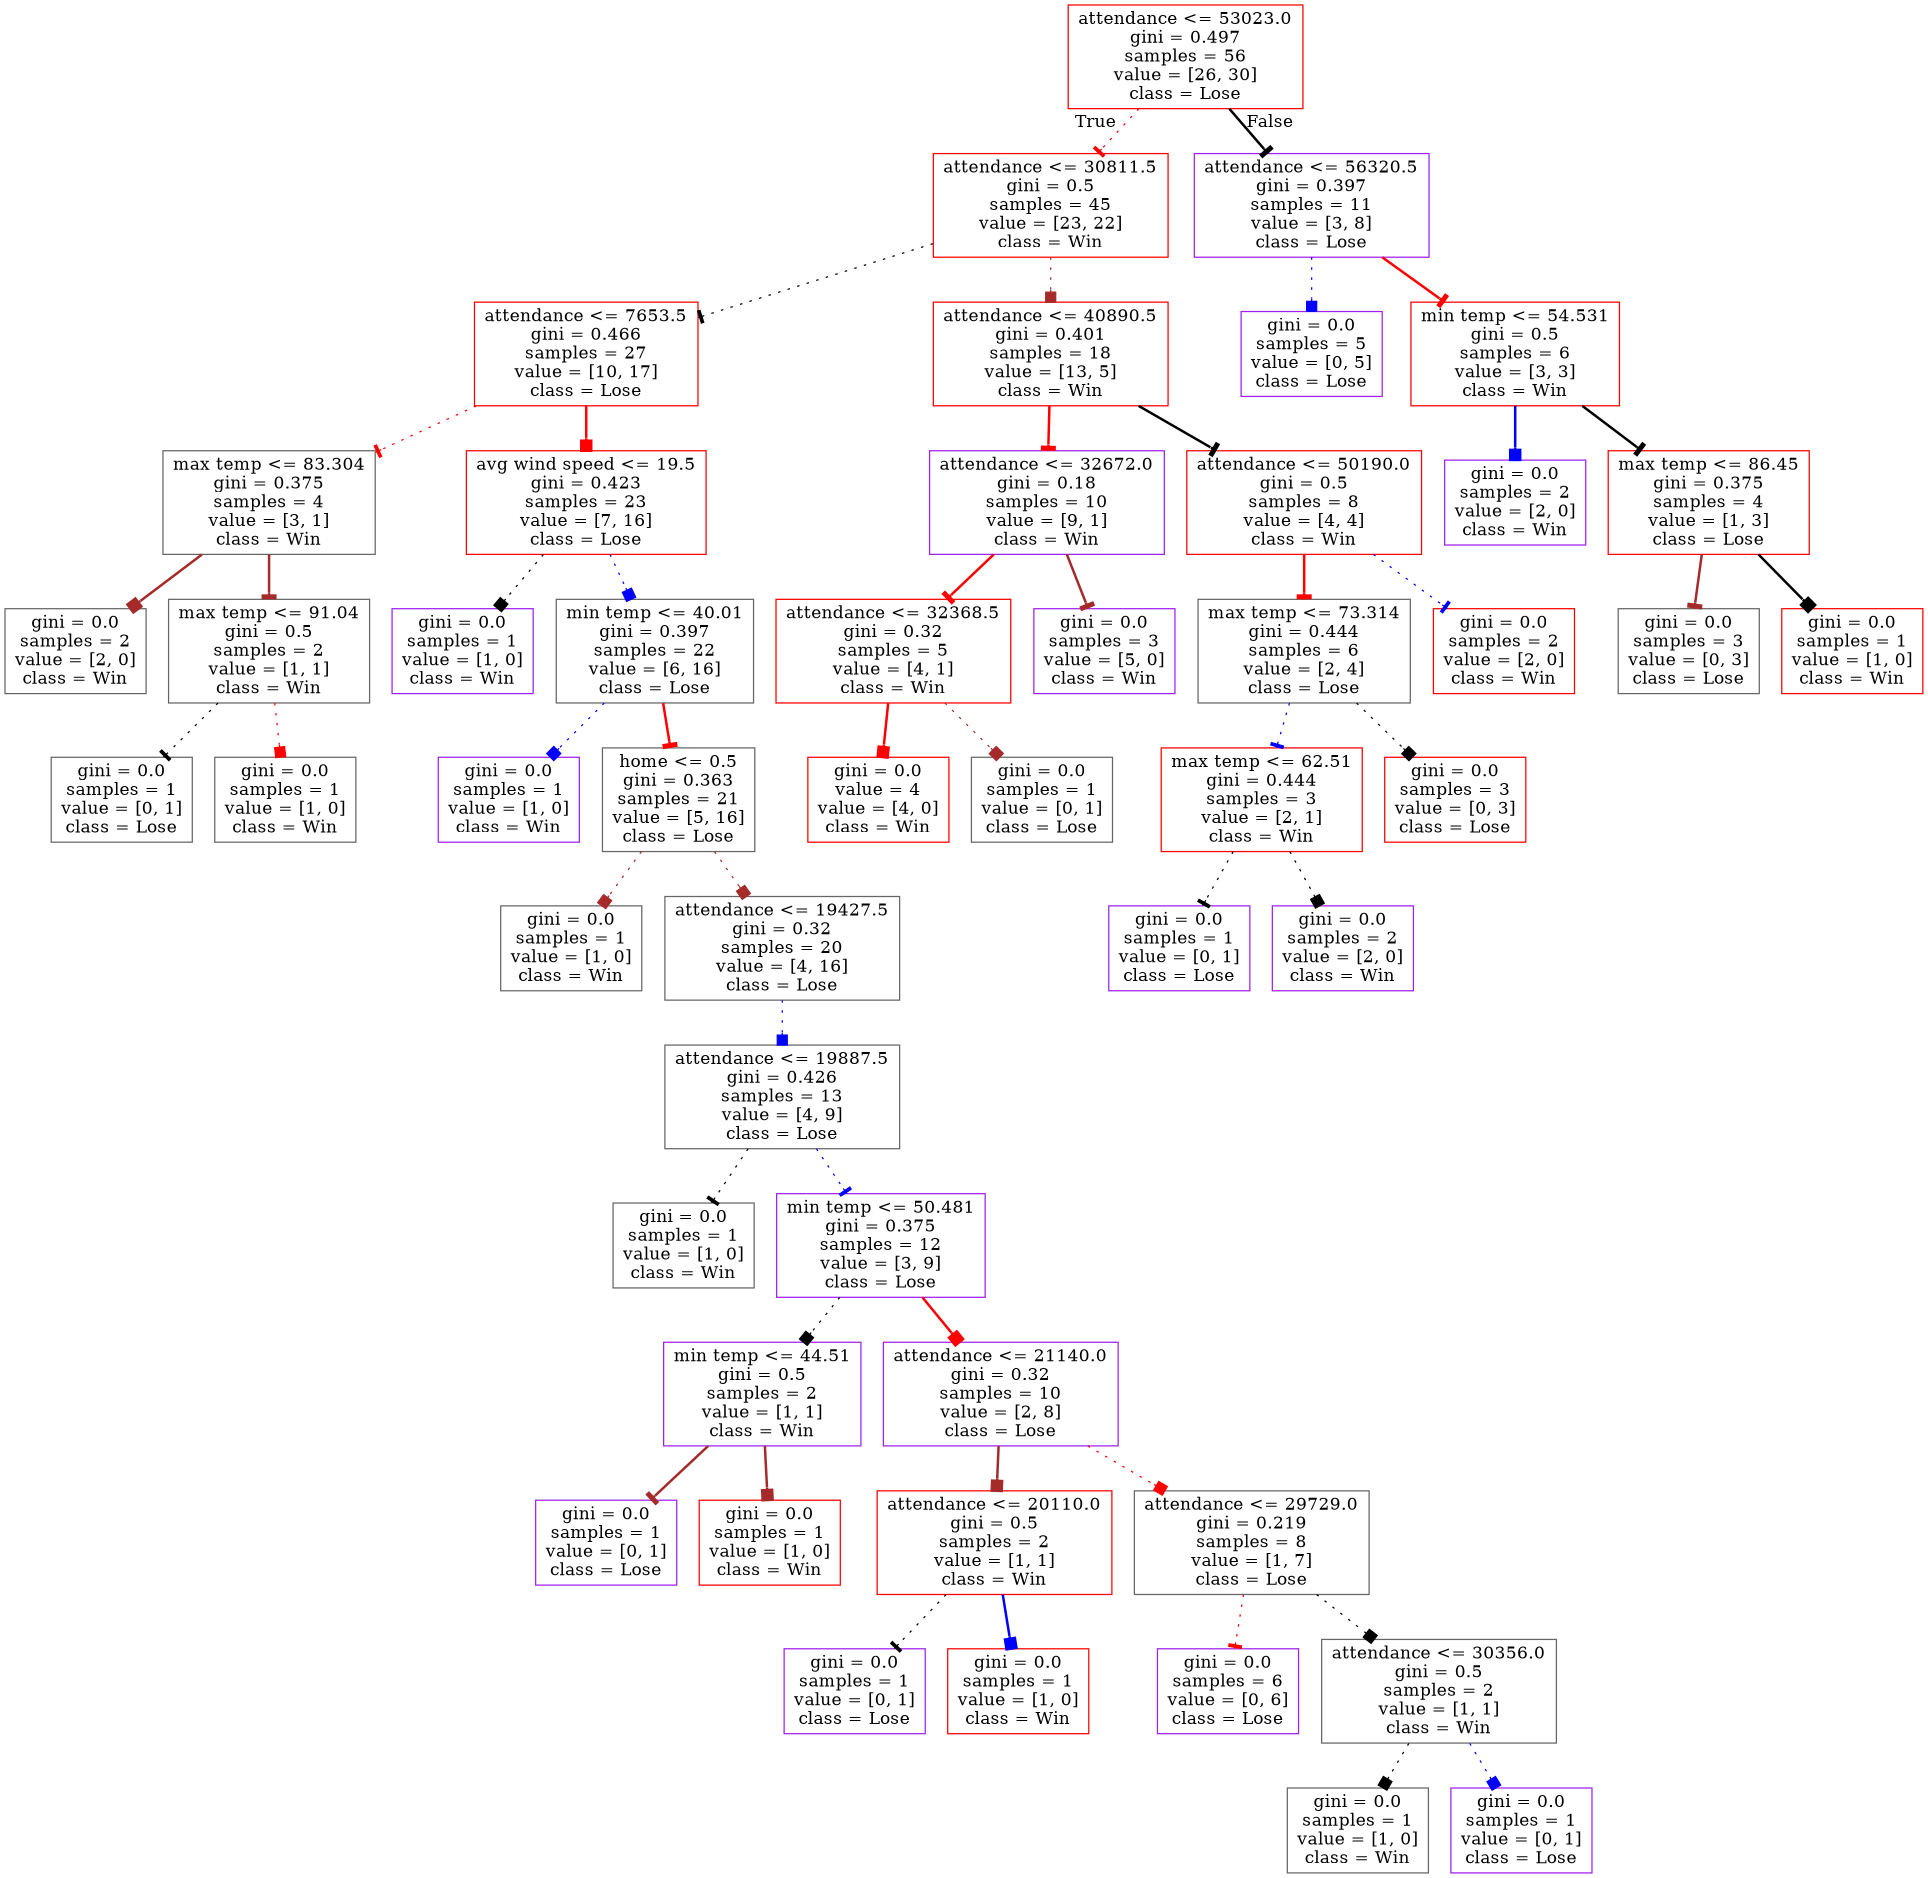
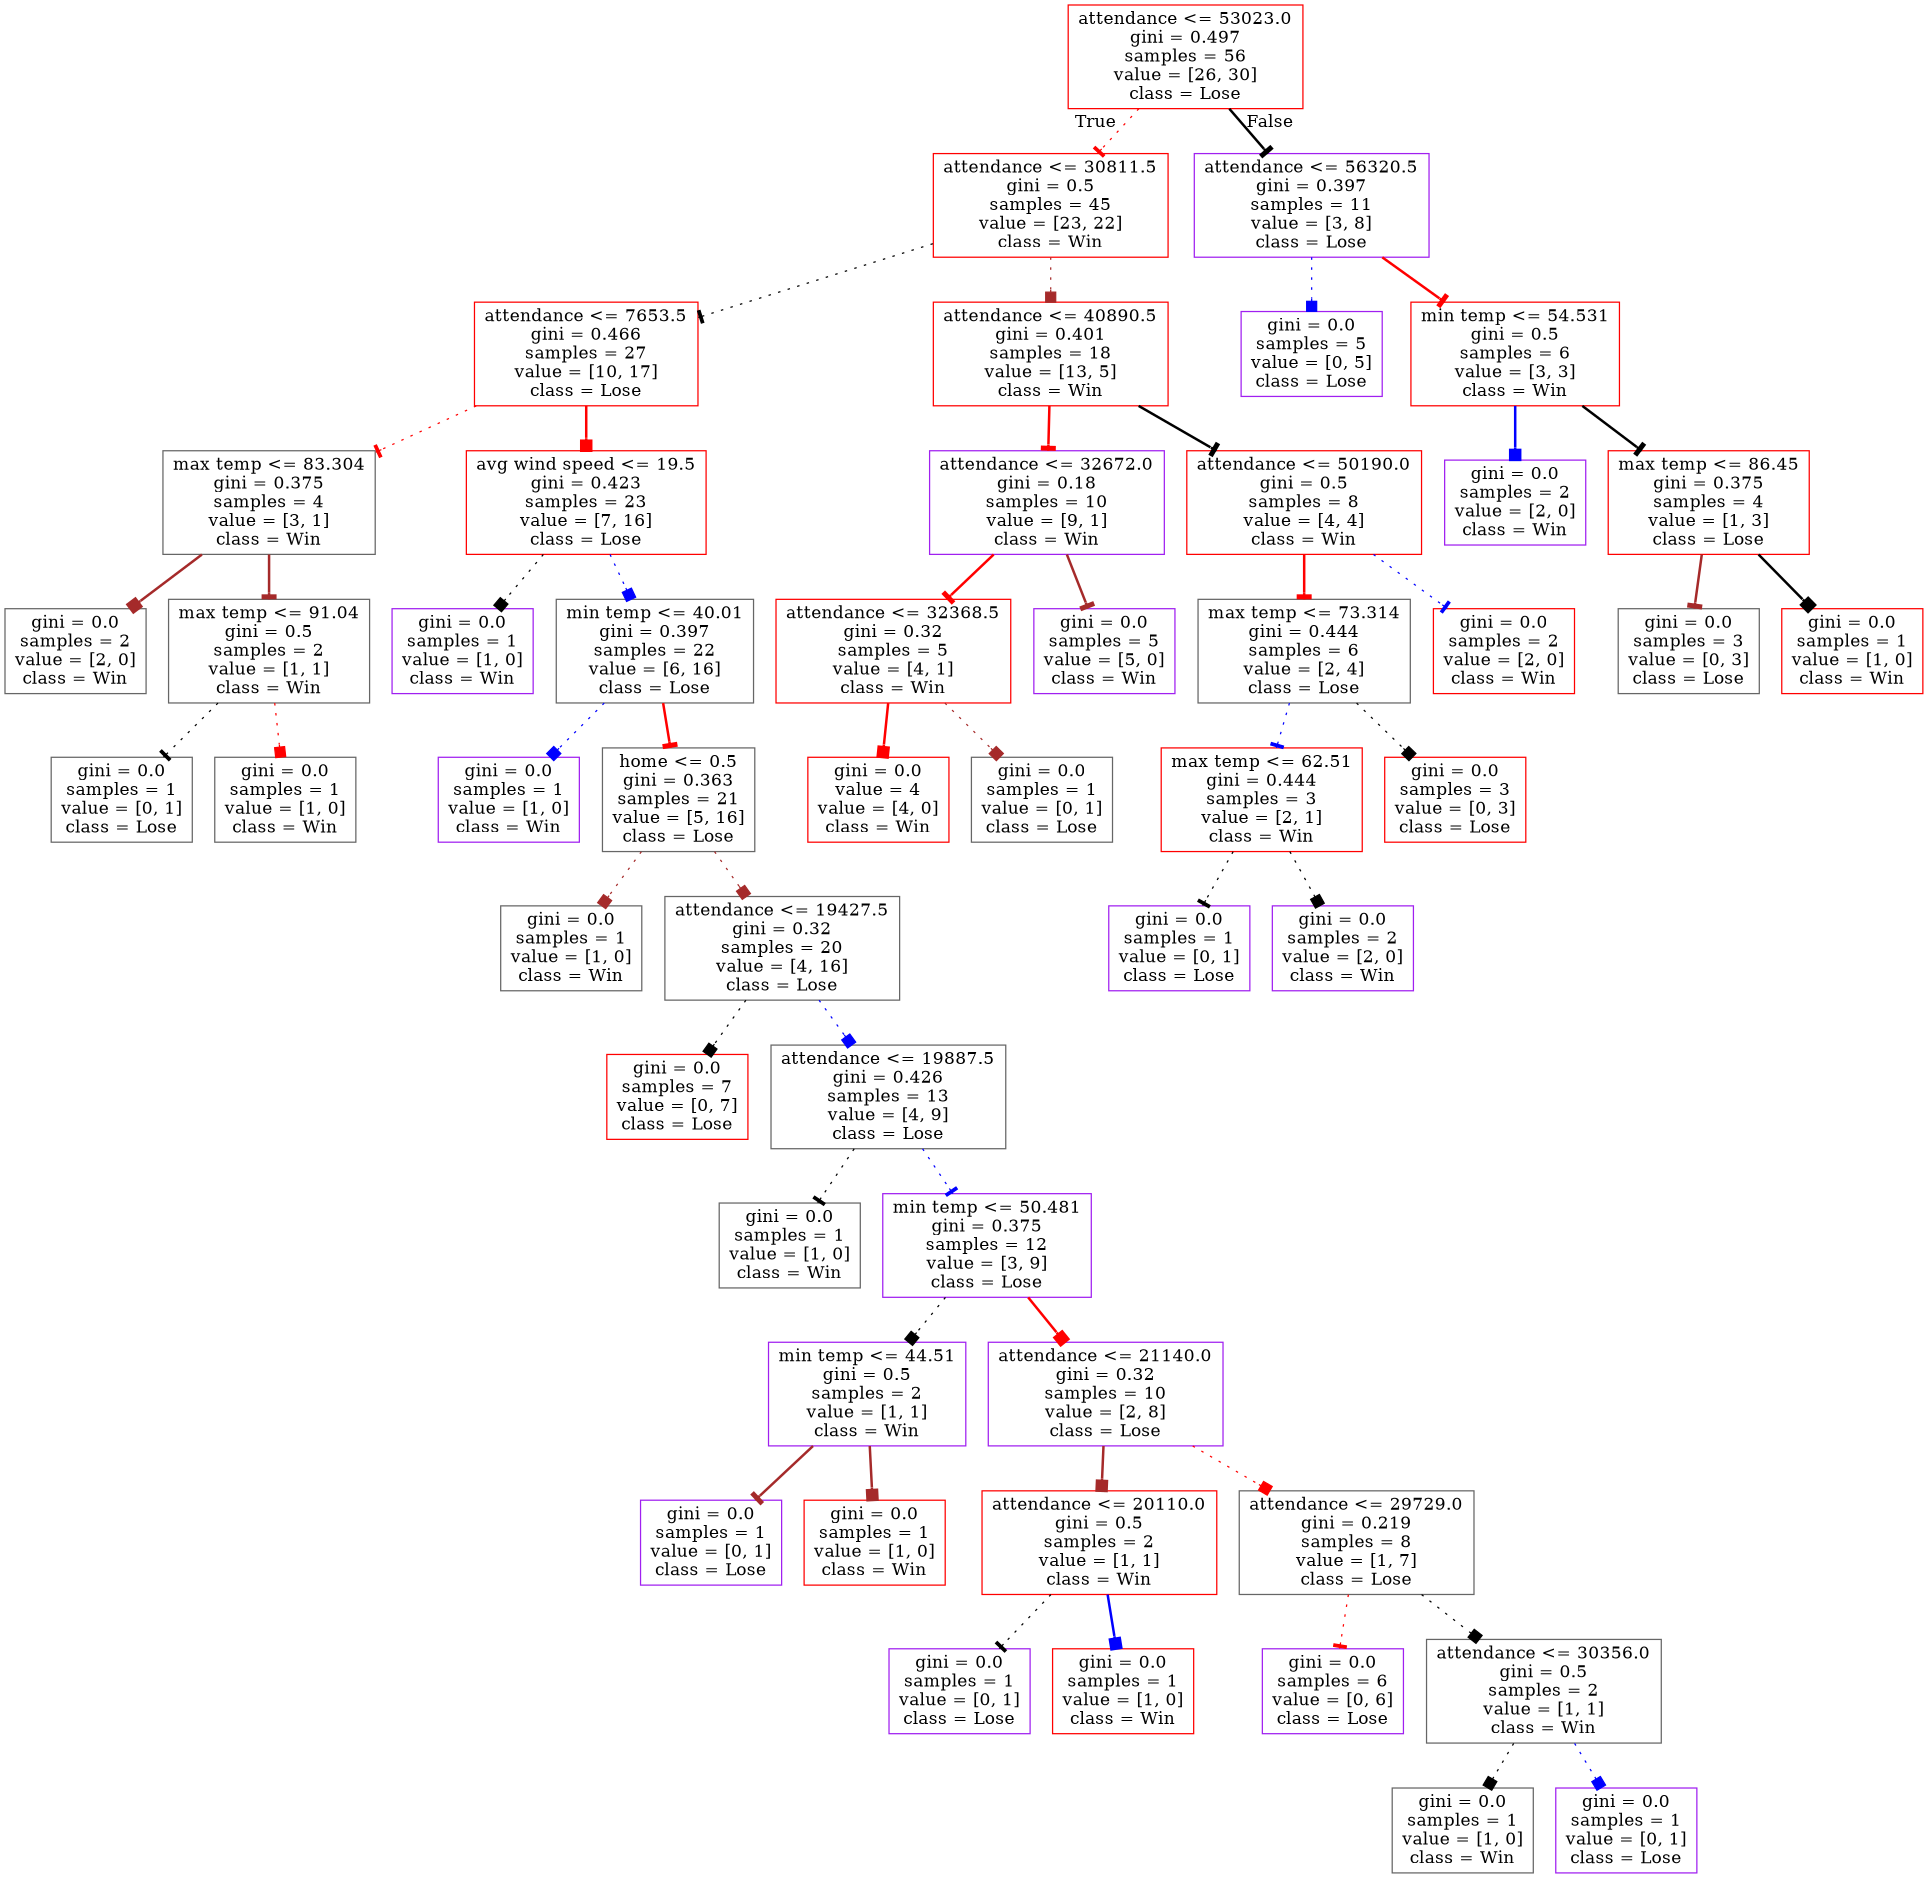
  digraph {
    node [color=red shape=box]
    edge [arrowhead=box color=black style=dotted]
    n1 [label="attendance <= 53023.0\ngini = 0.497\nsamples = 56\nvalue = [26, 30]\nclass = Lose"]
    n2 [label="attendance <= 30811.5\ngini = 0.5\nsamples = 45\nvalue = [23, 22]\nclass = Win"]
    n3 [color=purple label="attendance <= 56320.5\ngini = 0.397\nsamples = 11\nvalue = [3, 8]\nclass = Lose"]
    n4 [label="attendance <= 7653.5\ngini = 0.466\nsamples = 27\nvalue = [10, 17]\nclass = Lose"]
    n5 [label="attendance <= 40890.5\ngini = 0.401\nsamples = 18\nvalue = [13, 5]\nclass = Win"]
    n6 [color=purple label="gini = 0.0\nsamples = 5\nvalue = [0, 5]\nclass = Lose"]
    n7 [label="min temp <= 54.531\ngini = 0.5\nsamples = 6\nvalue = [3, 3]\nclass = Win"]
    n8 [color=gray40 label="max temp <= 83.304\ngini = 0.375\nsamples = 4\nvalue = [3, 1]\nclass = Win"]
    n9 [label="avg wind speed <= 19.5\ngini = 0.423\nsamples = 23\nvalue = [7, 16]\nclass = Lose"]
    n10 [color=purple label="attendance <= 32672.0\ngini = 0.18\nsamples = 10\nvalue = [9, 1]\nclass = Win"]
    n11 [label="attendance <= 50190.0\ngini = 0.5\nsamples = 8\nvalue = [4, 4]\nclass = Win"]
    n12 [color=gray40 label="gini = 0.0\nsamples = 2\nvalue = [2, 0]\nclass = Win"]
    n13 [color=gray40 label="max temp <= 91.04\ngini = 0.5\nsamples = 2\nvalue = [1, 1]\nclass = Win"]
    n14 [color=purple label="gini = 0.0\nsamples = 1\nvalue = [1, 0]\nclass = Win"]
    n15 [color=gray40 label="min temp <= 40.01\ngini = 0.397\nsamples = 22\nvalue = [6, 16]\nclass = Lose"]
    n16 [color=gray40 label="gini = 0.0\nsamples = 1\nvalue = [0, 1]\nclass = Lose"]
    n17 [color=gray40 label="gini = 0.0\nsamples = 1\nvalue = [1, 0]\nclass = Win"]
    n18 [color=purple label="gini = 0.0\nsamples = 1\nvalue = [1, 0]\nclass = Win"]
    n19 [color=gray40 label="home <= 0.5\ngini = 0.363\nsamples = 21\nvalue = [5, 16]\nclass = Lose"]
    n20 [color=gray40 label="gini = 0.0\nsamples = 1\nvalue = [1, 0]\nclass = Win"]
    n21 [color=gray40 label="attendance <= 19427.5\ngini = 0.32\nsamples = 20\nvalue = [4, 16]\nclass = Lose"]
+   n22 [label="gini = 0.0\nsamples = 7\nvalue = [0, 7]\nclass = Lose"]
    n23 [color=gray40 label="attendance <= 19887.5\ngini = 0.426\nsamples = 13\nvalue = [4, 9]\nclass = Lose"]
    n24 [color=gray40 label="gini = 0.0\nsamples = 1\nvalue = [1, 0]\nclass = Win"]
    n25 [color=purple label="min temp <= 50.481\ngini = 0.375\nsamples = 12\nvalue = [3, 9]\nclass = Lose"]
    n26 [color=purple label="min temp <= 44.51\ngini = 0.5\nsamples = 2\nvalue = [1, 1]\nclass = Win"]
    n27 [color=purple label="attendance <= 21140.0\ngini = 0.32\nsamples = 10\nvalue = [2, 8]\nclass = Lose"]
    n28 [color=purple label="gini = 0.0\nsamples = 1\nvalue = [0, 1]\nclass = Lose"]
    n29 [label="gini = 0.0\nsamples = 1\nvalue = [1, 0]\nclass = Win"]
    n30 [label="attendance <= 20110.0\ngini = 0.5\nsamples = 2\nvalue = [1, 1]\nclass = Win"]
    n31 [color=gray40 label="attendance <= 29729.0\ngini = 0.219\nsamples = 8\nvalue = [1, 7]\nclass = Lose"]
    n32 [color=purple label="gini = 0.0\nsamples = 1\nvalue = [0, 1]\nclass = Lose"]
    n33 [label="gini = 0.0\nsamples = 1\nvalue = [1, 0]\nclass = Win"]
    n34 [color=purple label="gini = 0.0\nsamples = 6\nvalue = [0, 6]\nclass = Lose"]
    n35 [color=gray40 label="attendance <= 30356.0\ngini = 0.5\nsamples = 2\nvalue = [1, 1]\nclass = Win"]
    n36 [color=gray40 label="gini = 0.0\nsamples = 1\nvalue = [1, 0]\nclass = Win"]
    n37 [color=purple label="gini = 0.0\nsamples = 1\nvalue = [0, 1]\nclass = Lose"]
    n38 [label="attendance <= 32368.5\ngini = 0.32\nsamples = 5\nvalue = [4, 1]\nclass = Win"]
-   n39 [color=purple label="gini = 0.0\nsamples = 3\nvalue = [5, 0]\nclass = Win"]
+   n39 [color=purple label="gini = 0.0\nsamples = 5\nvalue = [5, 0]\nclass = Win"]
    n40 [color=gray40 label="max temp <= 73.314\ngini = 0.444\nsamples = 6\nvalue = [2, 4]\nclass = Lose"]
    n41 [label="gini = 0.0\nsamples = 2\nvalue = [2, 0]\nclass = Win"]
    n42 [label="gini = 0.0\nvalue = 4\nvalue = [4, 0]\nclass = Win"]
    n43 [color=gray40 label="gini = 0.0\nsamples = 1\nvalue = [0, 1]\nclass = Lose"]
    n44 [label="max temp <= 62.51\ngini = 0.444\nsamples = 3\nvalue = [2, 1]\nclass = Win"]
    n45 [label="gini = 0.0\nsamples = 3\nvalue = [0, 3]\nclass = Lose"]
    n46 [color=purple label="gini = 0.0\nsamples = 1\nvalue = [0, 1]\nclass = Lose"]
    n47 [color=purple label="gini = 0.0\nsamples = 2\nvalue = [2, 0]\nclass = Win"]
    n48 [color=purple label="gini = 0.0\nsamples = 2\nvalue = [2, 0]\nclass = Win"]
    n49 [label="max temp <= 86.45\ngini = 0.375\nsamples = 4\nvalue = [1, 3]\nclass = Lose"]
    n50 [color=gray40 label="gini = 0.0\nsamples = 3\nvalue = [0, 3]\nclass = Lose"]
    n51 [label="gini = 0.0\nsamples = 1\nvalue = [1, 0]\nclass = Win"]
    n1 -> n2 [arrowhead=tee color=red headlabel=True labelangle=45 labeldistance=2.5]
    n1 -> n3 [arrowhead=tee headlabel=False labelangle=-45 labeldistance=2.5 style=bold]
    n2 -> n4 [arrowhead=tee]
    n2 -> n5 [color=brown]
    n3 -> n6 [color=blue]
    n3 -> n7 [arrowhead=tee color=red style=bold]
    n4 -> n8 [arrowhead=tee color=red]
    n4 -> n9 [color=red style=bold]
    n5 -> n10 [arrowhead=tee color=red style=bold]
    n5 -> n11 [arrowhead=tee style=bold]
    n7 -> n48 [color=blue style=bold]
    n7 -> n49 [arrowhead=tee style=bold]
    n8 -> n12 [color=brown style=bold]
    n8 -> n13 [arrowhead=tee color=brown style=bold]
    n9 -> n14
    n9 -> n15 [color=blue]
    n10 -> n38 [arrowhead=tee color=red style=bold]
    n10 -> n39 [arrowhead=tee color=brown style=bold]
    n11 -> n40 [arrowhead=tee color=red style=bold]
    n11 -> n41 [arrowhead=tee color=blue]
    n13 -> n16 [arrowhead=tee]
    n13 -> n17 [color=red]
    n15 -> n18 [color=blue]
    n15 -> n19 [arrowhead=tee color=red style=bold]
    n19 -> n20 [color=brown]
    n19 -> n21 [color=brown]
+   n21 -> n22
    n21 -> n23 [color=blue]
    n23 -> n24 [arrowhead=tee]
    n23 -> n25 [arrowhead=tee color=blue]
    n25 -> n26
    n25 -> n27 [color=red style=bold]
    n26 -> n28 [arrowhead=tee color=brown style=bold]
    n26 -> n29 [color=brown style=bold]
    n27 -> n30 [color=brown style=bold]
    n27 -> n31 [color=red]
    n30 -> n32 [arrowhead=tee]
    n30 -> n33 [color=blue style=bold]
    n31 -> n34 [arrowhead=tee color=red]
    n31 -> n35
    n35 -> n36
    n35 -> n37 [color=blue]
    n38 -> n42 [color=red style=bold]
    n38 -> n43 [color=brown]
    n40 -> n44 [arrowhead=tee color=blue]
    n40 -> n45
    n44 -> n46 [arrowhead=tee]
    n44 -> n47
    n49 -> n50 [arrowhead=tee color=brown style=bold]
    n49 -> n51 [style=bold]
  }
